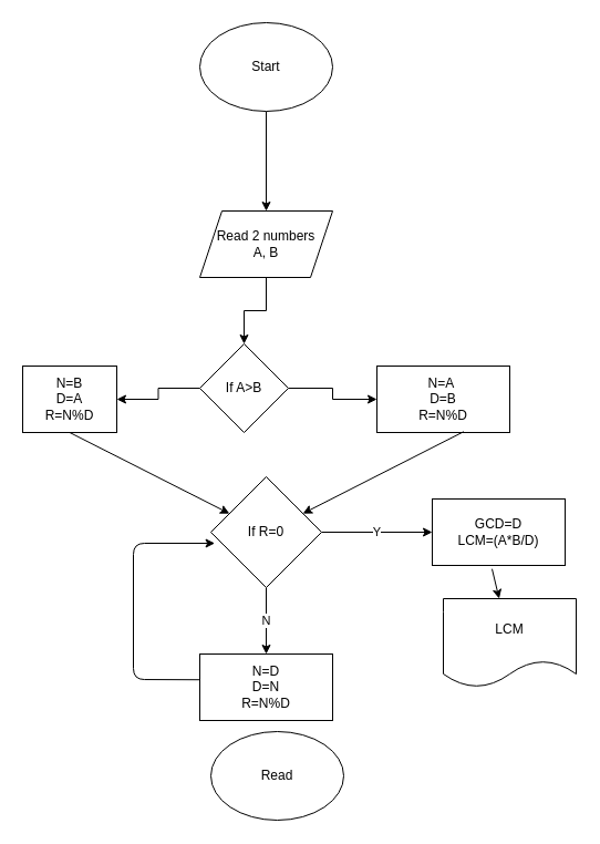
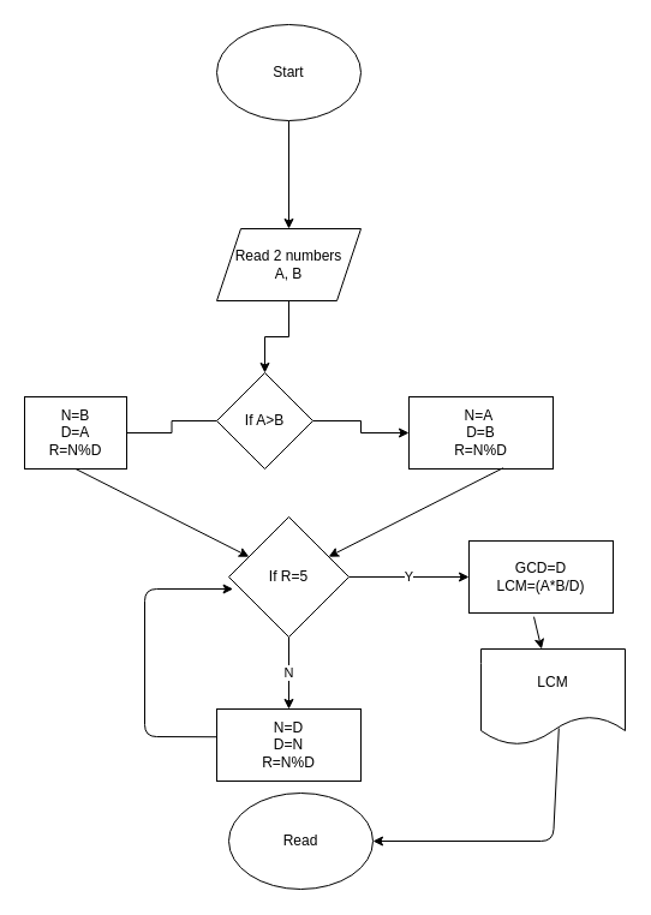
  <mxCell id="0" />
  <mxCell id="1" parent="0" />
  <mxCell id="2" value="" style="edgeStyle=orthogonalEdgeStyle;rounded=0;orthogonalLoop=1;jettySize=auto;html=1;" parent="1" source="3" target="5" edge="1"><mxGeometry relative="1" as="geometry" /></mxCell>
  <mxCell id="3" value="Start" style="ellipse;whiteSpace=wrap;html=1;" parent="1" vertex="1"><mxGeometry x="180" y="20" width="120" height="80" as="geometry" /></mxCell>
  <mxCell id="4" value="" style="edgeStyle=orthogonalEdgeStyle;rounded=0;orthogonalLoop=1;jettySize=auto;html=1;" parent="1" source="5" target="8" edge="1"><mxGeometry relative="1" as="geometry" /></mxCell>
  <mxCell id="5" value="Read 2 numbers&lt;br&gt;A, B" style="shape=parallelogram;perimeter=parallelogramPerimeter;whiteSpace=wrap;html=1;fixedSize=1;" parent="1" vertex="1"><mxGeometry x="180" y="190" width="120" height="60" as="geometry" /></mxCell>
  <mxCell id="6" value="" style="edgeStyle=orthogonalEdgeStyle;rounded=0;orthogonalLoop=1;jettySize=auto;html=1;" parent="1" source="8" target="9" edge="1"><mxGeometry relative="1" as="geometry" /></mxCell>
- <mxCell id="7" value="" style="edgeStyle=orthogonalEdgeStyle;rounded=0;orthogonalLoop=1;jettySize=auto;html=1;" parent="1" source="8" target="10" edge="1"><mxGeometry relative="1" as="geometry" /></mxCell>
+ <mxCell id="7" value="" style="edgeStyle=orthogonalEdgeStyle;rounded=0;orthogonalLoop=1;jettySize=auto;html=1;endArrow=none;" parent="1" source="8" target="10" edge="1"><mxGeometry relative="1" as="geometry" /></mxCell>
  <mxCell id="8" value="If A&amp;gt;B" style="rhombus;whiteSpace=wrap;html=1;" parent="1" vertex="1"><mxGeometry x="180" y="310" width="80" height="80" as="geometry" /></mxCell>
  <mxCell id="9" value="N=A&amp;nbsp;&lt;br&gt;D=B&lt;br&gt;R=N%D" style="whiteSpace=wrap;html=1;" parent="1" vertex="1"><mxGeometry x="340" y="330" width="120" height="60" as="geometry" /></mxCell>
  <mxCell id="10" value="N=B&lt;br&gt;D=A&lt;br&gt;R=N%D" style="whiteSpace=wrap;html=1;" parent="1" vertex="1"><mxGeometry x="20" y="330" width="85" height="60" as="geometry" /></mxCell>
  <mxCell id="11" value="" style="endArrow=classic;html=1;exitX=0.5;exitY=1;exitDx=0;exitDy=0;" parent="1" source="10" target="15" edge="1"><mxGeometry width="50" height="50" relative="1" as="geometry"><mxPoint x="55" y="460" as="sourcePoint" /><mxPoint x="150" y="450" as="targetPoint" /></mxGeometry></mxCell>
  <mxCell id="12" value="" style="endArrow=classic;html=1;exitX=0.653;exitY=0.987;exitDx=0;exitDy=0;exitPerimeter=0;" parent="1" source="9" target="15" edge="1"><mxGeometry width="50" height="50" relative="1" as="geometry"><mxPoint x="230" y="500" as="sourcePoint" /><mxPoint x="300" y="450" as="targetPoint" /></mxGeometry></mxCell>
  <mxCell id="13" value="Y" style="edgeStyle=orthogonalEdgeStyle;rounded=0;orthogonalLoop=1;jettySize=auto;html=1;" parent="1" source="15" target="16" edge="1"><mxGeometry relative="1" as="geometry" /></mxCell>
  <mxCell id="14" value="N" style="edgeStyle=orthogonalEdgeStyle;rounded=0;orthogonalLoop=1;jettySize=auto;html=1;" parent="1" source="15" target="17" edge="1"><mxGeometry relative="1" as="geometry" /></mxCell>
- <mxCell id="15" value="If R=0" style="rhombus;whiteSpace=wrap;html=1;" parent="1" vertex="1"><mxGeometry x="190" y="430" width="100" height="100" as="geometry" /></mxCell>
+ <mxCell id="15" value="If R=5" style="rhombus;whiteSpace=wrap;html=1;" parent="1" vertex="1"><mxGeometry x="190" y="430" width="100" height="100" as="geometry" /></mxCell>
  <mxCell id="16" value="GCD=D&lt;br&gt;LCM=(A*B/D)" style="whiteSpace=wrap;html=1;" parent="1" vertex="1"><mxGeometry x="390" y="450" width="120" height="60" as="geometry" /></mxCell>
  <mxCell id="17" value="N=D&lt;br&gt;D=N&lt;br&gt;R=N%D" style="whiteSpace=wrap;html=1;" parent="1" vertex="1"><mxGeometry x="180" y="590" width="120" height="60" as="geometry" /></mxCell>
  <mxCell id="18" value="" style="endArrow=classic;html=1;exitX=0;exitY=0.387;exitDx=0;exitDy=0;exitPerimeter=0;entryX=0.036;entryY=0.6;entryDx=0;entryDy=0;entryPerimeter=0;" parent="1" source="17" target="15" edge="1"><mxGeometry width="50" height="50" relative="1" as="geometry"><mxPoint x="70" y="600" as="sourcePoint" /><mxPoint x="120" y="480" as="targetPoint" /><Array as="points"><mxPoint x="120" y="613" /><mxPoint x="120" y="490" /></Array></mxGeometry></mxCell>
+ <mxCell id="19" value="" style="endArrow=classic;html=1;exitX=0.54;exitY=0.825;exitDx=0;exitDy=0;exitPerimeter=0;" parent="1" source="21" target="20" edge="1"><mxGeometry width="50" height="50" relative="1" as="geometry"><mxPoint x="460" y="610" as="sourcePoint" /><mxPoint x="310" y="700" as="targetPoint" /><Array as="points"><mxPoint x="460" y="700" /></Array></mxGeometry></mxCell>
  <mxCell id="20" value="Read" style="ellipse;whiteSpace=wrap;html=1;" parent="1" vertex="1"><mxGeometry x="190" y="660" width="120" height="80" as="geometry" /></mxCell>
  <mxCell id="21" value="LCM" style="shape=document;whiteSpace=wrap;html=1;boundedLbl=1;" parent="1" vertex="1"><mxGeometry x="400" y="540" width="120" height="80" as="geometry" /></mxCell>
  <mxCell id="22" value="" style="endArrow=classic;html=1;exitX=0.45;exitY=1.053;exitDx=0;exitDy=0;exitPerimeter=0;" parent="1" source="16" target="21" edge="1"><mxGeometry width="50" height="50" relative="1" as="geometry"><mxPoint x="520" y="520" as="sourcePoint" /><mxPoint x="570" y="470" as="targetPoint" /></mxGeometry></mxCell>
